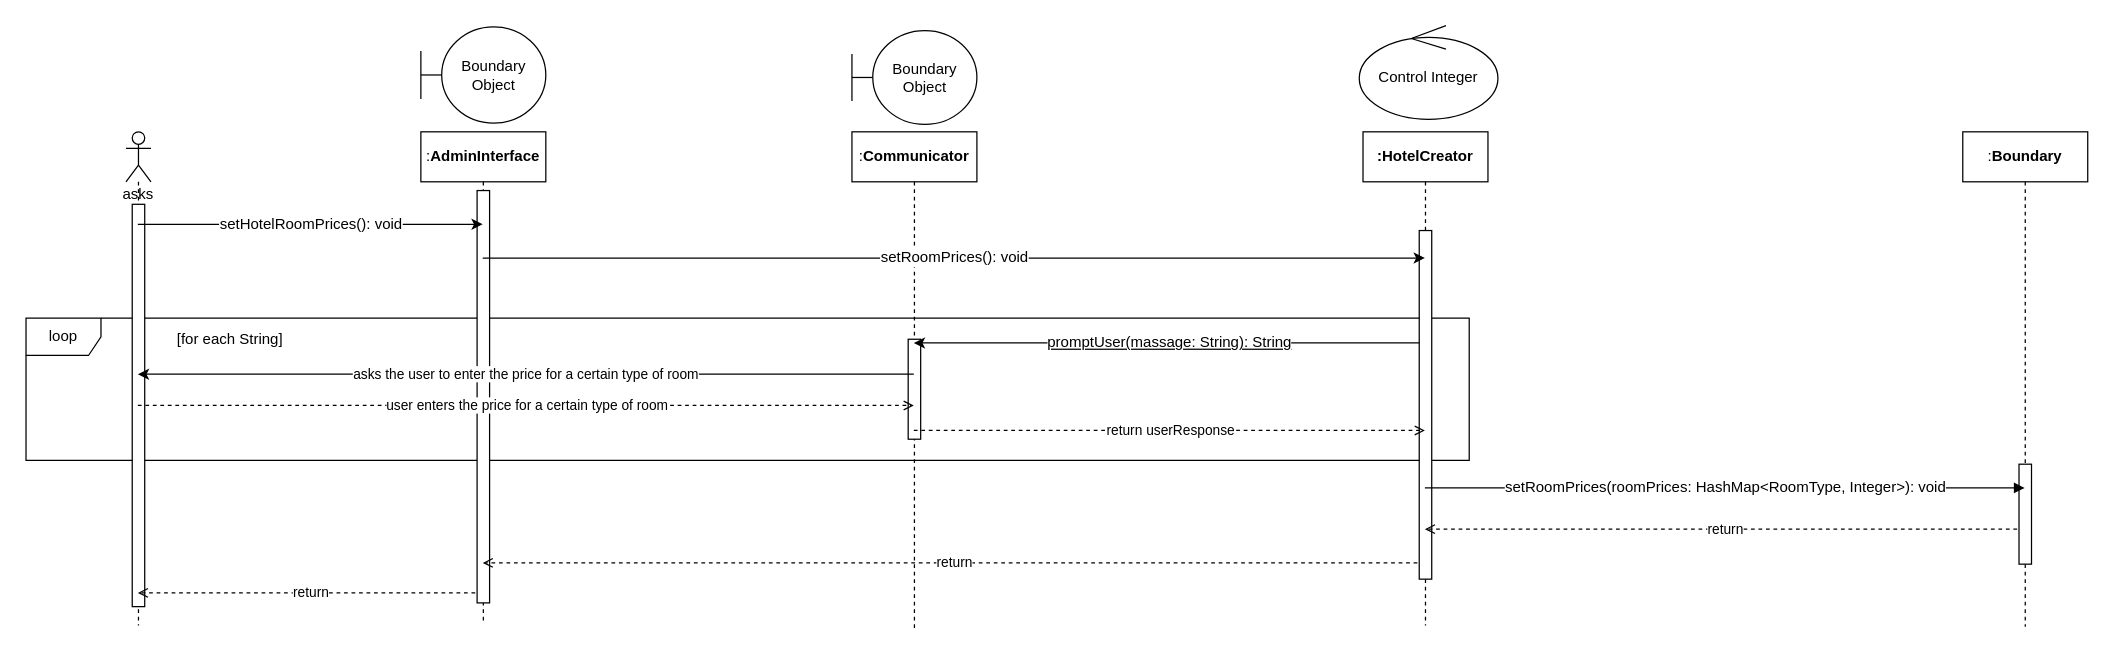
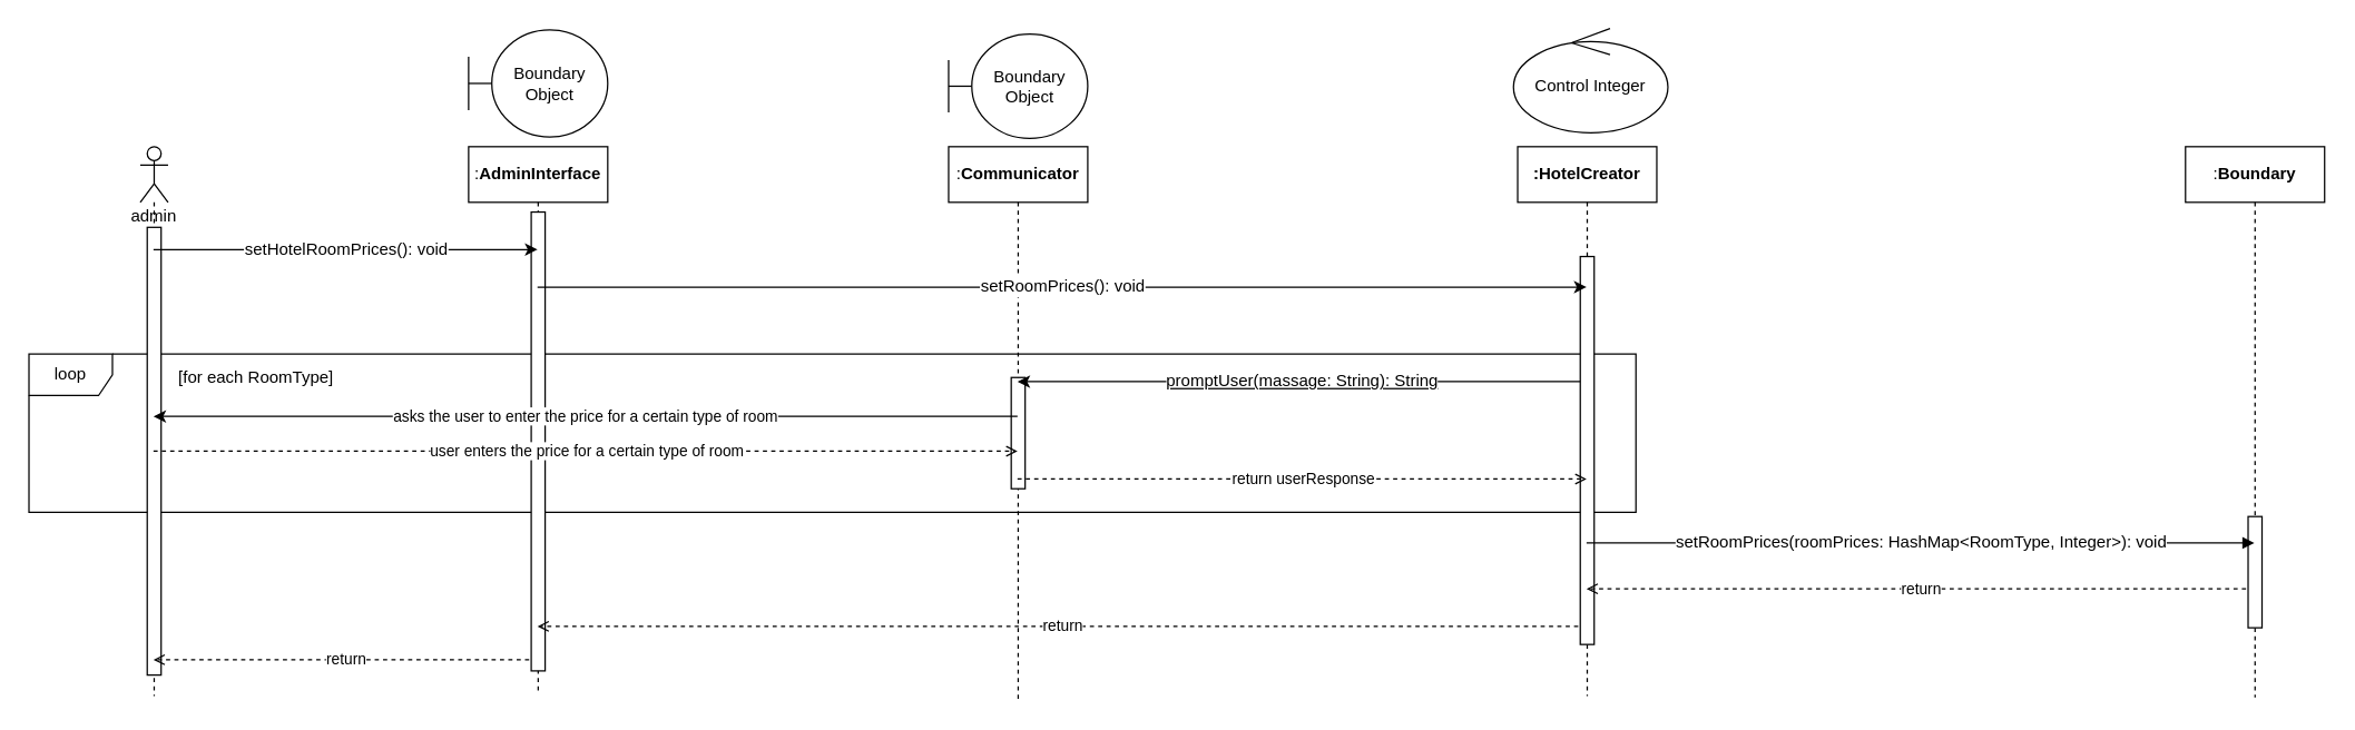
  <mxCell id="0" />
  <mxCell id="1" parent="0" />
  <mxCell id="2" value=":&lt;span style=&quot;font-weight: 700;&quot;&gt;Communicator&lt;/span&gt;" style="shape=umlLifeline;perimeter=lifelinePerimeter;whiteSpace=wrap;html=1;container=1;collapsible=0;recursiveResize=0;outlineConnect=0;" parent="1" vertex="1"><mxGeometry x="681" y="105" width="100" height="398" as="geometry" /></mxCell>
  <mxCell id="3" value="" style="group" parent="1" vertex="1" connectable="0"><mxGeometry x="20" y="254" width="1155" height="114" as="geometry" /></mxCell>
  <mxCell id="4" value="loop" style="shape=umlFrame;whiteSpace=wrap;html=1;" parent="3" vertex="1"><mxGeometry width="1155" height="114" as="geometry" /></mxCell>
- <mxCell id="5" value="[for each String]" style="text;html=1;align=center;verticalAlign=middle;resizable=0;points=[];autosize=1;strokeColor=none;fillColor=none;" parent="3" vertex="1"><mxGeometry x="98.865" y="3.99" width="129" height="26" as="geometry" /></mxCell>
+ <mxCell id="5" value="[for each RoomType]" style="text;html=1;align=center;verticalAlign=middle;resizable=0;points=[];autosize=1;strokeColor=none;fillColor=none;" parent="3" vertex="1"><mxGeometry x="98.865" y="3.99" width="129" height="26" as="geometry" /></mxCell>
  <mxCell id="6" value="" style="html=1;points=[];perimeter=orthogonalPerimeter;" parent="3" vertex="1"><mxGeometry x="706" y="17" width="10" height="80" as="geometry" /></mxCell>
- <mxCell id="7" value="asks" style="shape=umlLifeline;participant=umlActor;perimeter=lifelinePerimeter;whiteSpace=wrap;html=1;container=1;collapsible=0;recursiveResize=0;verticalAlign=top;spacingTop=36;outlineConnect=0;" parent="1" vertex="1"><mxGeometry x="100" y="105" width="20" height="395" as="geometry" /></mxCell>
+ <mxCell id="7" value="admin" style="shape=umlLifeline;participant=umlActor;perimeter=lifelinePerimeter;whiteSpace=wrap;html=1;container=1;collapsible=0;recursiveResize=0;verticalAlign=top;spacingTop=36;outlineConnect=0;" parent="1" vertex="1"><mxGeometry x="100" y="105" width="20" height="395" as="geometry" /></mxCell>
  <mxCell id="8" value="" style="html=1;points=[];perimeter=orthogonalPerimeter;" parent="7" vertex="1"><mxGeometry x="5" y="58" width="10" height="322" as="geometry" /></mxCell>
  <mxCell id="9" value="return" style="edgeStyle=none;rounded=0;orthogonalLoop=1;jettySize=auto;html=1;dashed=1;endArrow=open;endFill=0;" parent="1" source="10" target="7" edge="1"><mxGeometry relative="1" as="geometry"><Array as="points"><mxPoint x="271" y="474" /></Array></mxGeometry></mxCell>
  <mxCell id="10" value=":&lt;span style=&quot;font-weight: 700;&quot;&gt;AdminInterface&lt;/span&gt;" style="shape=umlLifeline;perimeter=lifelinePerimeter;whiteSpace=wrap;html=1;container=1;collapsible=0;recursiveResize=0;outlineConnect=0;" parent="1" vertex="1"><mxGeometry x="336" y="105" width="100" height="393" as="geometry" /></mxCell>
  <mxCell id="11" value="" style="html=1;points=[];perimeter=orthogonalPerimeter;" parent="10" vertex="1"><mxGeometry x="45" y="47" width="10" height="330" as="geometry" /></mxCell>
  <mxCell id="12" value="asks the user to enter the price for a certain type of room" style="edgeStyle=none;rounded=0;orthogonalLoop=1;jettySize=auto;html=1;" parent="1" source="2" target="7" edge="1"><mxGeometry relative="1" as="geometry"><Array as="points"><mxPoint x="437" y="299" /></Array></mxGeometry></mxCell>
  <mxCell id="13" value="&lt;span style=&quot;font-size: 12px; text-align: left; text-decoration-line: underline;&quot;&gt;promptUser(massage:&amp;nbsp;String):&amp;nbsp;String&lt;/span&gt;" style="edgeStyle=none;rounded=0;orthogonalLoop=1;jettySize=auto;html=1;" parent="1" source="15" target="2" edge="1"><mxGeometry relative="1" as="geometry"><Array as="points"><mxPoint x="914" y="274" /></Array></mxGeometry></mxCell>
  <mxCell id="14" value="return" style="edgeStyle=none;rounded=0;orthogonalLoop=1;jettySize=auto;html=1;dashed=1;endArrow=open;endFill=0;" parent="1" source="15" target="10" edge="1"><mxGeometry relative="1" as="geometry"><Array as="points"><mxPoint x="759" y="450" /></Array></mxGeometry></mxCell>
  <mxCell id="15" value="&lt;span style=&quot;font-weight: 700;&quot;&gt;:HotelCreator&lt;/span&gt;" style="shape=umlLifeline;perimeter=lifelinePerimeter;whiteSpace=wrap;html=1;container=1;collapsible=0;recursiveResize=0;outlineConnect=0;" parent="1" vertex="1"><mxGeometry x="1090" y="105" width="100" height="395" as="geometry" /></mxCell>
  <mxCell id="16" value="" style="html=1;points=[];perimeter=orthogonalPerimeter;" parent="15" vertex="1"><mxGeometry x="45" y="79" width="10" height="279" as="geometry" /></mxCell>
  <mxCell id="17" value="return" style="edgeStyle=none;rounded=0;orthogonalLoop=1;jettySize=auto;html=1;endArrow=open;endFill=0;dashed=1;" parent="1" source="18" target="15" edge="1"><mxGeometry relative="1" as="geometry"><Array as="points"><mxPoint x="1361" y="423" /></Array></mxGeometry></mxCell>
  <mxCell id="18" value=":&lt;span style=&quot;font-weight: 700;&quot;&gt;Boundary&lt;/span&gt;" style="shape=umlLifeline;perimeter=lifelinePerimeter;whiteSpace=wrap;html=1;container=1;collapsible=0;recursiveResize=0;outlineConnect=0;" parent="1" vertex="1"><mxGeometry x="1570" y="105" width="100" height="396" as="geometry" /></mxCell>
  <mxCell id="19" value="" style="html=1;points=[];perimeter=orthogonalPerimeter;" parent="18" vertex="1"><mxGeometry x="45" y="266" width="10" height="80" as="geometry" /></mxCell>
  <mxCell id="20" value="&lt;span style=&quot;font-size: 12px; text-align: left;&quot;&gt;setHotelRoomPrices():&amp;nbsp;void&lt;/span&gt;" style="rounded=0;orthogonalLoop=1;jettySize=auto;html=1;" parent="1" source="7" target="10" edge="1"><mxGeometry relative="1" as="geometry"><mxPoint x="263" y="583" as="targetPoint" /><Array as="points"><mxPoint x="262" y="179" /></Array></mxGeometry></mxCell>
  <mxCell id="21" value="&lt;span style=&quot;font-size: 12px; text-align: left;&quot;&gt;setRoomPrices():&amp;nbsp;void&lt;/span&gt;" style="edgeStyle=none;rounded=0;orthogonalLoop=1;jettySize=auto;html=1;" parent="1" source="10" target="15" edge="1"><mxGeometry relative="1" as="geometry"><Array as="points"><mxPoint x="739" y="206" /></Array></mxGeometry></mxCell>
  <mxCell id="22" value="return userResponse" style="edgeStyle=none;rounded=0;orthogonalLoop=1;jettySize=auto;html=1;dashed=1;endArrow=open;endFill=0;" parent="1" source="2" target="15" edge="1"><mxGeometry relative="1" as="geometry"><Array as="points"><mxPoint x="927" y="344" /></Array></mxGeometry></mxCell>
  <mxCell id="23" value="&lt;span style=&quot;font-size: 12px; text-align: left;&quot;&gt;setRoomPrices(roomPrices:&amp;nbsp;HashMap&amp;lt;RoomType, Integer&amp;gt;):&amp;nbsp;void&lt;/span&gt;" style="edgeStyle=none;rounded=0;orthogonalLoop=1;jettySize=auto;html=1;endArrow=block;endFill=1;" parent="1" source="15" target="18" edge="1"><mxGeometry relative="1" as="geometry"><Array as="points"><mxPoint x="1323" y="390" /></Array></mxGeometry></mxCell>
  <mxCell id="24" value="user enters&amp;nbsp;the price for a certain type of room" style="edgeStyle=none;rounded=0;orthogonalLoop=1;jettySize=auto;html=1;dashed=1;endArrow=open;endFill=0;" parent="1" source="7" target="2" edge="1"><mxGeometry relative="1" as="geometry"><Array as="points"><mxPoint x="406" y="324" /></Array></mxGeometry></mxCell>
  <mxCell id="25" value="Boundary Object" style="shape=umlBoundary;whiteSpace=wrap;html=1;" parent="1" vertex="1"><mxGeometry x="336" y="21" width="100" height="77" as="geometry" /></mxCell>
  <mxCell id="26" value="Boundary Object" style="shape=umlBoundary;whiteSpace=wrap;html=1;" parent="1" vertex="1"><mxGeometry x="681" y="24" width="100" height="75" as="geometry" /></mxCell>
  <mxCell id="27" value="Control Integer" style="ellipse;shape=umlControl;whiteSpace=wrap;html=1;" parent="1" vertex="1"><mxGeometry x="1087" y="20" width="111" height="75" as="geometry" /></mxCell>
